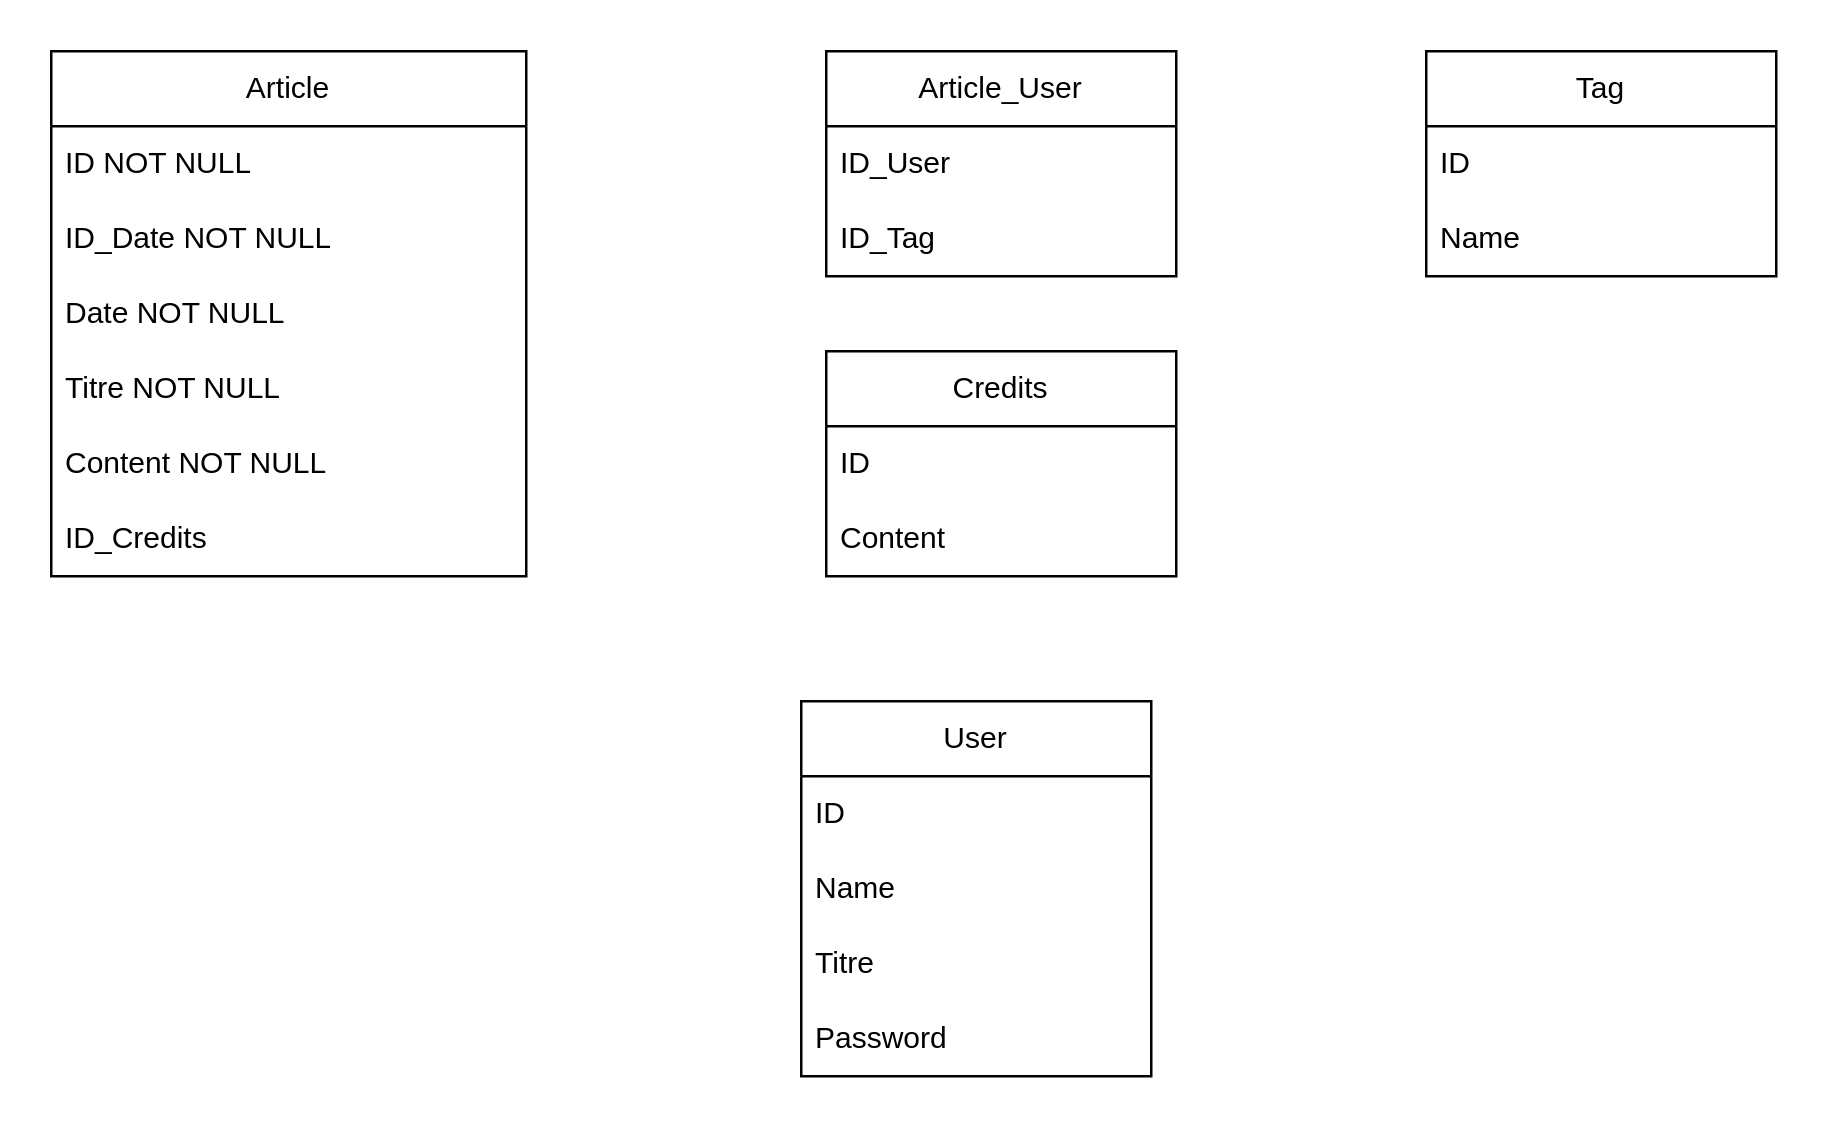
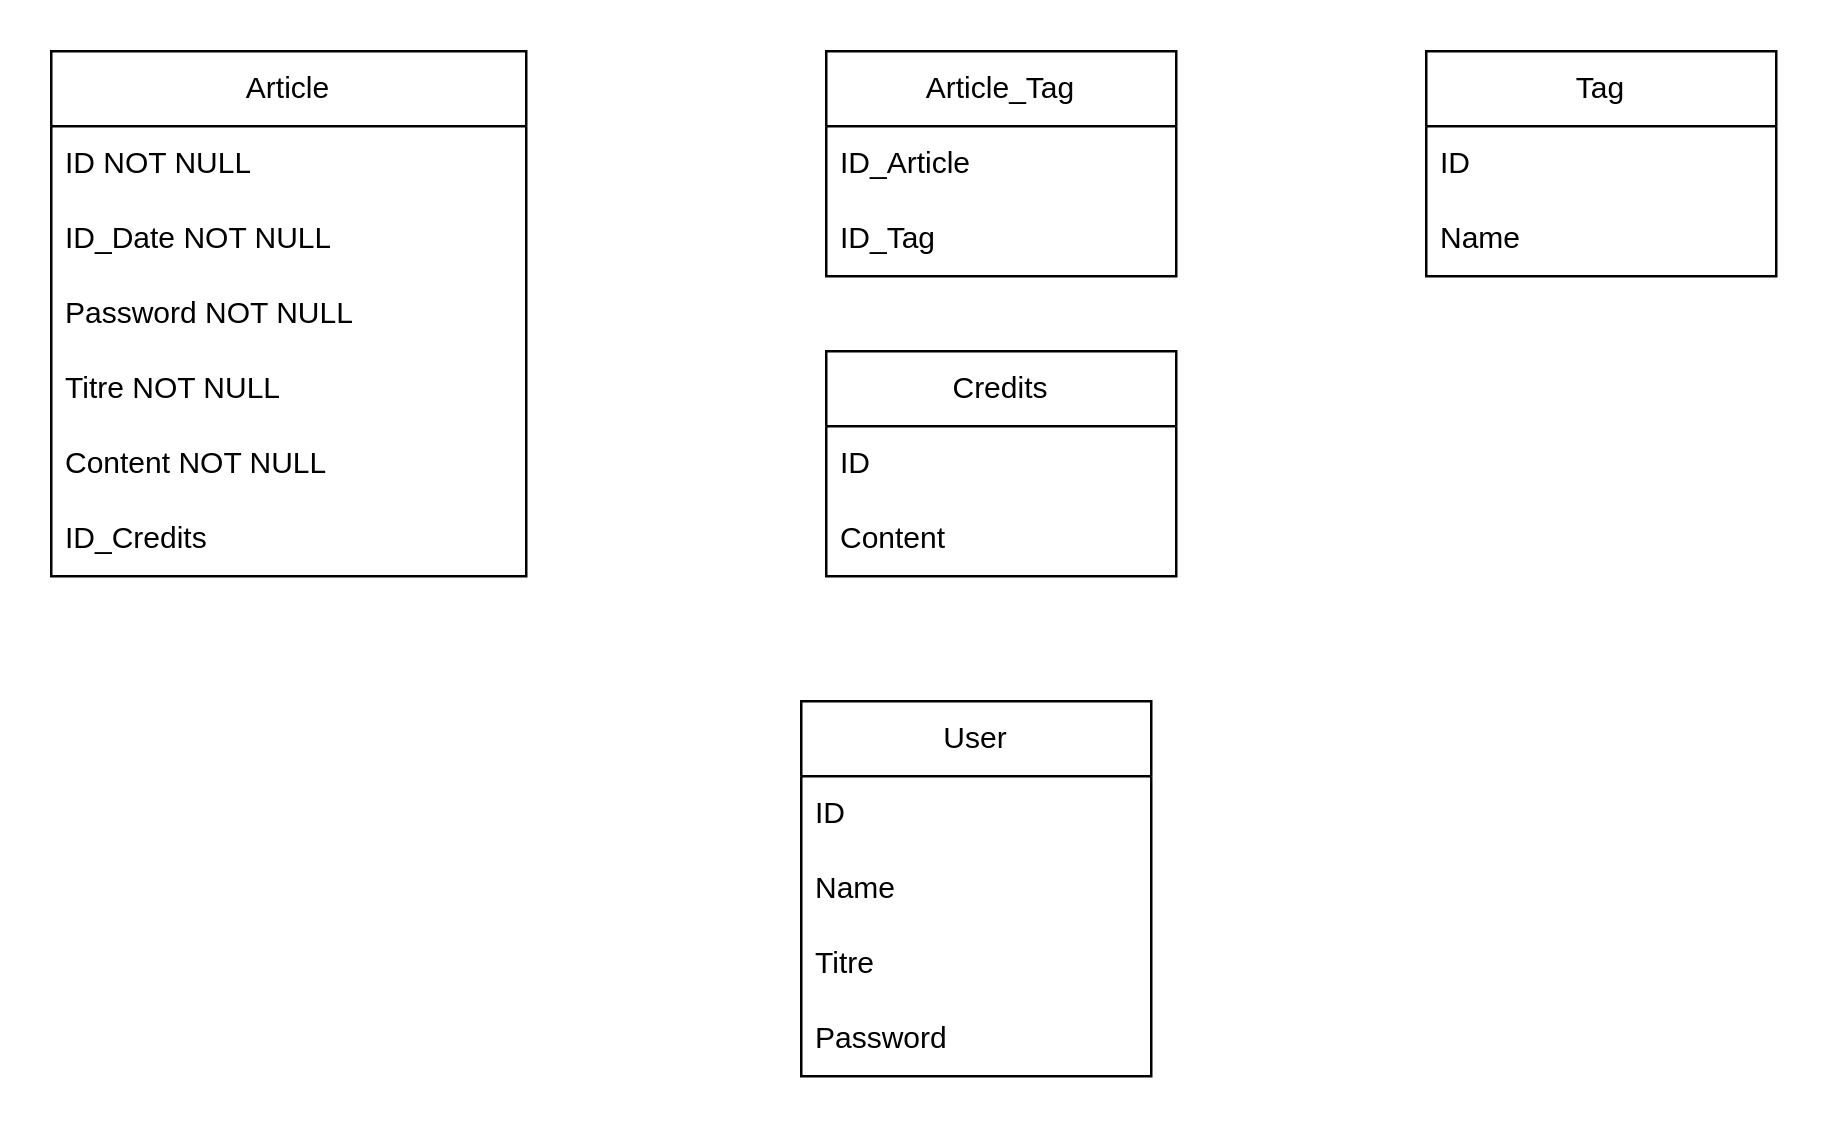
  <mxCell id="0" />
  <mxCell id="1" parent="0" />
  <mxCell id="2" value="Article" style="swimlane;fontStyle=0;childLayout=stackLayout;horizontal=1;startSize=30;horizontalStack=0;resizeParent=1;resizeParentMax=0;resizeLast=0;collapsible=1;marginBottom=0;whiteSpace=wrap;html=1;" vertex="1" parent="1"><mxGeometry x="20" y="20" width="190" height="210" as="geometry" /></mxCell>
  <mxCell id="3" value="ID NOT NULL" style="text;strokeColor=none;fillColor=none;align=left;verticalAlign=middle;spacingLeft=4;spacingRight=4;overflow=hidden;points=[[0,0.5],[1,0.5]];portConstraint=eastwest;rotatable=0;whiteSpace=wrap;html=1;" vertex="1" parent="2"><mxGeometry y="30" width="190" height="30" as="geometry" /></mxCell>
  <mxCell id="4" value="ID_Date NOT NULL" style="text;strokeColor=none;fillColor=none;align=left;verticalAlign=middle;spacingLeft=4;spacingRight=4;overflow=hidden;points=[[0,0.5],[1,0.5]];portConstraint=eastwest;rotatable=0;whiteSpace=wrap;html=1;" vertex="1" parent="2"><mxGeometry y="60" width="190" height="30" as="geometry" /></mxCell>
- <mxCell id="5" value="Date NOT NULL" style="text;strokeColor=none;fillColor=none;align=left;verticalAlign=middle;spacingLeft=4;spacingRight=4;overflow=hidden;points=[[0,0.5],[1,0.5]];portConstraint=eastwest;rotatable=0;whiteSpace=wrap;html=1;" vertex="1" parent="2"><mxGeometry y="90" width="190" height="30" as="geometry" /></mxCell>
+ <mxCell id="5" value="Password NOT NULL" style="text;strokeColor=none;fillColor=none;align=left;verticalAlign=middle;spacingLeft=4;spacingRight=4;overflow=hidden;points=[[0,0.5],[1,0.5]];portConstraint=eastwest;rotatable=0;whiteSpace=wrap;html=1;" vertex="1" parent="2"><mxGeometry y="90" width="190" height="30" as="geometry" /></mxCell>
  <mxCell id="6" value="Titre NOT NULL" style="text;strokeColor=none;fillColor=none;align=left;verticalAlign=middle;spacingLeft=4;spacingRight=4;overflow=hidden;points=[[0,0.5],[1,0.5]];portConstraint=eastwest;rotatable=0;whiteSpace=wrap;html=1;" vertex="1" parent="2"><mxGeometry y="120" width="190" height="30" as="geometry" /></mxCell>
  <mxCell id="7" value="Content NOT NULL" style="text;strokeColor=none;fillColor=none;align=left;verticalAlign=middle;spacingLeft=4;spacingRight=4;overflow=hidden;points=[[0,0.5],[1,0.5]];portConstraint=eastwest;rotatable=0;whiteSpace=wrap;html=1;" vertex="1" parent="2"><mxGeometry y="150" width="190" height="30" as="geometry" /></mxCell>
  <mxCell id="8" value="ID_Credits&amp;nbsp;" style="text;strokeColor=none;fillColor=none;align=left;verticalAlign=middle;spacingLeft=4;spacingRight=4;overflow=hidden;points=[[0,0.5],[1,0.5]];portConstraint=eastwest;rotatable=0;whiteSpace=wrap;html=1;" vertex="1" parent="2"><mxGeometry y="180" width="190" height="30" as="geometry" /></mxCell>
- <mxCell id="9" value="Article_User" style="swimlane;fontStyle=0;childLayout=stackLayout;horizontal=1;startSize=30;horizontalStack=0;resizeParent=1;resizeParentMax=0;resizeLast=0;collapsible=1;marginBottom=0;whiteSpace=wrap;html=1;" vertex="1" parent="1"><mxGeometry x="330" y="20" width="140" height="90" as="geometry" /></mxCell>
- <mxCell id="10" value="ID_User" style="text;strokeColor=none;fillColor=none;align=left;verticalAlign=middle;spacingLeft=4;spacingRight=4;overflow=hidden;points=[[0,0.5],[1,0.5]];portConstraint=eastwest;rotatable=0;whiteSpace=wrap;html=1;" vertex="1" parent="9"><mxGeometry y="30" width="140" height="30" as="geometry" /></mxCell>
+ <mxCell id="9" value="Article_Tag" style="swimlane;fontStyle=0;childLayout=stackLayout;horizontal=1;startSize=30;horizontalStack=0;resizeParent=1;resizeParentMax=0;resizeLast=0;collapsible=1;marginBottom=0;whiteSpace=wrap;html=1;" vertex="1" parent="1"><mxGeometry x="330" y="20" width="140" height="90" as="geometry" /></mxCell>
+ <mxCell id="10" value="ID_Article" style="text;strokeColor=none;fillColor=none;align=left;verticalAlign=middle;spacingLeft=4;spacingRight=4;overflow=hidden;points=[[0,0.5],[1,0.5]];portConstraint=eastwest;rotatable=0;whiteSpace=wrap;html=1;" vertex="1" parent="9"><mxGeometry y="30" width="140" height="30" as="geometry" /></mxCell>
  <mxCell id="11" value="ID_Tag" style="text;strokeColor=none;fillColor=none;align=left;verticalAlign=middle;spacingLeft=4;spacingRight=4;overflow=hidden;points=[[0,0.5],[1,0.5]];portConstraint=eastwest;rotatable=0;whiteSpace=wrap;html=1;" vertex="1" parent="9"><mxGeometry y="60" width="140" height="30" as="geometry" /></mxCell>
  <mxCell id="12" value="Tag" style="swimlane;fontStyle=0;childLayout=stackLayout;horizontal=1;startSize=30;horizontalStack=0;resizeParent=1;resizeParentMax=0;resizeLast=0;collapsible=1;marginBottom=0;whiteSpace=wrap;html=1;" vertex="1" parent="1"><mxGeometry x="570" y="20" width="140" height="90" as="geometry" /></mxCell>
  <mxCell id="13" value="ID" style="text;strokeColor=none;fillColor=none;align=left;verticalAlign=middle;spacingLeft=4;spacingRight=4;overflow=hidden;points=[[0,0.5],[1,0.5]];portConstraint=eastwest;rotatable=0;whiteSpace=wrap;html=1;" vertex="1" parent="12"><mxGeometry y="30" width="140" height="30" as="geometry" /></mxCell>
  <mxCell id="14" value="Name" style="text;strokeColor=none;fillColor=none;align=left;verticalAlign=middle;spacingLeft=4;spacingRight=4;overflow=hidden;points=[[0,0.5],[1,0.5]];portConstraint=eastwest;rotatable=0;whiteSpace=wrap;html=1;" vertex="1" parent="12"><mxGeometry y="60" width="140" height="30" as="geometry" /></mxCell>
  <mxCell id="15" value="User" style="swimlane;fontStyle=0;childLayout=stackLayout;horizontal=1;startSize=30;horizontalStack=0;resizeParent=1;resizeParentMax=0;resizeLast=0;collapsible=1;marginBottom=0;whiteSpace=wrap;html=1;" vertex="1" parent="1"><mxGeometry x="320" y="280" width="140" height="150" as="geometry" /></mxCell>
  <mxCell id="16" value="ID" style="text;strokeColor=none;fillColor=none;align=left;verticalAlign=middle;spacingLeft=4;spacingRight=4;overflow=hidden;points=[[0,0.5],[1,0.5]];portConstraint=eastwest;rotatable=0;whiteSpace=wrap;html=1;" vertex="1" parent="15"><mxGeometry y="30" width="140" height="30" as="geometry" /></mxCell>
  <mxCell id="17" value="Name" style="text;strokeColor=none;fillColor=none;align=left;verticalAlign=middle;spacingLeft=4;spacingRight=4;overflow=hidden;points=[[0,0.5],[1,0.5]];portConstraint=eastwest;rotatable=0;whiteSpace=wrap;html=1;" vertex="1" parent="15"><mxGeometry y="60" width="140" height="30" as="geometry" /></mxCell>
  <mxCell id="18" value="Titre" style="text;strokeColor=none;fillColor=none;align=left;verticalAlign=middle;spacingLeft=4;spacingRight=4;overflow=hidden;points=[[0,0.5],[1,0.5]];portConstraint=eastwest;rotatable=0;whiteSpace=wrap;html=1;" vertex="1" parent="15"><mxGeometry y="90" width="140" height="30" as="geometry" /></mxCell>
  <mxCell id="19" value="Password" style="text;strokeColor=none;fillColor=none;align=left;verticalAlign=middle;spacingLeft=4;spacingRight=4;overflow=hidden;points=[[0,0.5],[1,0.5]];portConstraint=eastwest;rotatable=0;whiteSpace=wrap;html=1;" vertex="1" parent="15"><mxGeometry y="120" width="140" height="30" as="geometry" /></mxCell>
  <mxCell id="20" value="Credits" style="swimlane;fontStyle=0;childLayout=stackLayout;horizontal=1;startSize=30;horizontalStack=0;resizeParent=1;resizeParentMax=0;resizeLast=0;collapsible=1;marginBottom=0;whiteSpace=wrap;html=1;" vertex="1" parent="1"><mxGeometry x="330" y="140" width="140" height="90" as="geometry" /></mxCell>
  <mxCell id="21" value="ID" style="text;strokeColor=none;fillColor=none;align=left;verticalAlign=middle;spacingLeft=4;spacingRight=4;overflow=hidden;points=[[0,0.5],[1,0.5]];portConstraint=eastwest;rotatable=0;whiteSpace=wrap;html=1;" vertex="1" parent="20"><mxGeometry y="30" width="140" height="30" as="geometry" /></mxCell>
  <mxCell id="22" value="Content" style="text;strokeColor=none;fillColor=none;align=left;verticalAlign=middle;spacingLeft=4;spacingRight=4;overflow=hidden;points=[[0,0.5],[1,0.5]];portConstraint=eastwest;rotatable=0;whiteSpace=wrap;html=1;" vertex="1" parent="20"><mxGeometry y="60" width="140" height="30" as="geometry" /></mxCell>
